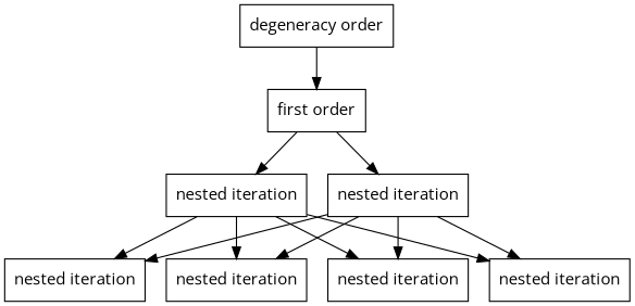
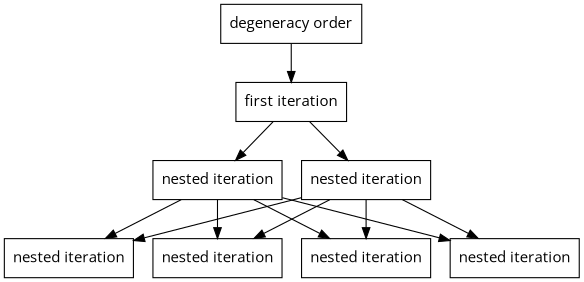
  digraph {
    fontname="Open Sans"
    node [shape=box fontname="Open Sans"]
    edge [fontname="Open Sans"]
    n1 [label="degeneracy order"]
-   n2 [label="first order"]
+   n2 [label="first iteration"]
    n3 [label="nested iteration"]
    n4 [label="nested iteration"]
    n5 [label="nested iteration"]
    n6 [label="nested iteration"]
    n7 [label="nested iteration"]
    n8 [label="nested iteration"]
    n1 -> n2
    n2 -> n3
    n2 -> n4
    n3 -> n5
    n3 -> n6
    n3 -> n7
    n3 -> n8
    n4 -> n5
    n4 -> n6
    n4 -> n7
    n4 -> n8
  }
